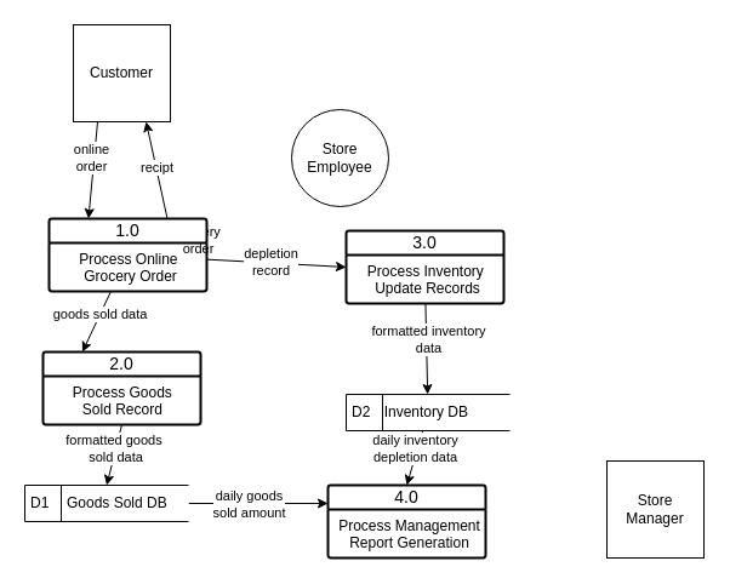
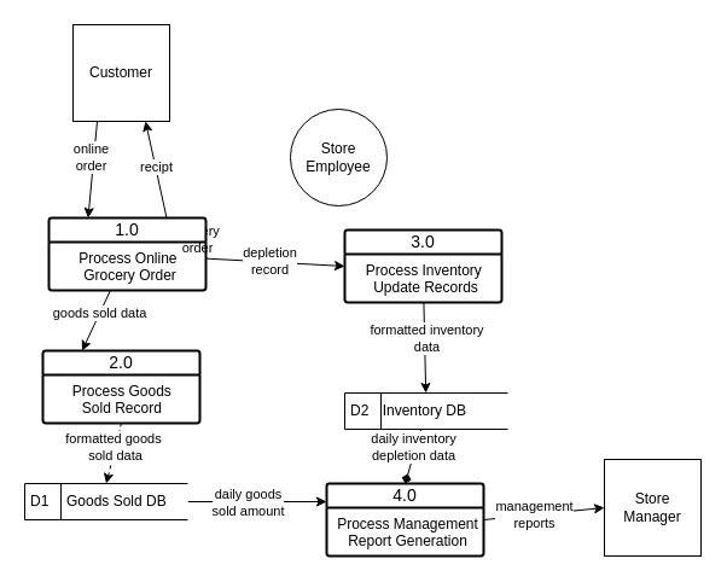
  <mxCell id="0" />
  <mxCell id="1" parent="0" />
  <mxCell id="2" style="rounded=0;orthogonalLoop=1;jettySize=auto;html=1;entryX=0.75;entryY=1;entryDx=0;entryDy=0;exitX=0.75;exitY=0;exitDx=0;exitDy=0;" edge="1" parent="1" source="16" target="6"><mxGeometry relative="1" as="geometry"><mxPoint x="132.5" y="170" as="sourcePoint" /></mxGeometry></mxCell>
  <mxCell id="3" value="recipt" style="edgeLabel;html=1;align=center;verticalAlign=middle;resizable=0;points=[];" vertex="1" connectable="0" parent="2"><mxGeometry x="0.061" relative="1" as="geometry"><mxPoint as="offset" /></mxGeometry></mxCell>
  <mxCell id="4" style="rounded=0;orthogonalLoop=1;jettySize=auto;html=1;exitX=0.25;exitY=1;exitDx=0;exitDy=0;entryX=0.25;entryY=0;entryDx=0;entryDy=0;" edge="1" parent="1" source="6" target="16"><mxGeometry relative="1" as="geometry"><mxPoint x="67.5" y="170" as="targetPoint" /></mxGeometry></mxCell>
  <mxCell id="5" value="online&lt;div&gt;order&lt;/div&gt;" style="edgeLabel;html=1;align=center;verticalAlign=middle;resizable=0;points=[];" vertex="1" connectable="0" parent="4"><mxGeometry x="-0.242" y="-3" relative="1" as="geometry"><mxPoint as="offset" /></mxGeometry></mxCell>
  <mxCell id="6" value="Customer" style="whiteSpace=wrap;html=1;aspect=fixed;" vertex="1" parent="1"><mxGeometry x="60" y="20" width="80" height="80" as="geometry" /></mxCell>
  <mxCell id="7" value="Store Employee" style="ellipse;whiteSpace=wrap;html=1;aspect=fixed;" vertex="1" parent="1"><mxGeometry x="240" y="90" width="80" height="80" as="geometry" /></mxCell>
  <mxCell id="8" value="Store Manager" style="whiteSpace=wrap;html=1;aspect=fixed;" vertex="1" parent="1"><mxGeometry x="500" y="380" width="80" height="80" as="geometry" /></mxCell>
  <mxCell id="9" value="grocery&lt;div&gt;order&lt;/div&gt;" style="rounded=0;orthogonalLoop=1;jettySize=auto;html=1;exitX=1;exitY=0.25;exitDx=0;exitDy=0;" edge="1" parent="1" source="16" target="17"><mxGeometry relative="1" as="geometry"><mxPoint x="260" y="130" as="sourcePoint" /></mxGeometry></mxCell>
+ <mxCell id="10" style="rounded=0;orthogonalLoop=1;jettySize=auto;html=1;entryX=0;entryY=0.5;entryDx=0;entryDy=0;exitX=1;exitY=0.5;exitDx=0;exitDy=0;" edge="1" parent="1" source="22" target="8"><mxGeometry relative="1" as="geometry"><mxPoint x="580" y="305.005" as="sourcePoint" /><mxPoint x="445" y="343.13" as="targetPoint" /></mxGeometry></mxCell>
+ <mxCell id="11" value="management&lt;div&gt;reports&lt;/div&gt;" style="edgeLabel;html=1;align=center;verticalAlign=middle;resizable=0;points=[];" vertex="1" connectable="0" parent="10"><mxGeometry x="-0.254" y="1" relative="1" as="geometry"><mxPoint x="5" as="offset" /></mxGeometry></mxCell>
  <mxCell id="12" style="rounded=0;orthogonalLoop=1;jettySize=auto;html=1;entryX=0.25;entryY=0;entryDx=0;entryDy=0;" edge="1" parent="1" source="16" target="18"><mxGeometry relative="1" as="geometry" /></mxCell>
  <mxCell id="13" value="goods sold data" style="edgeLabel;html=1;align=center;verticalAlign=middle;resizable=0;points=[];" vertex="1" connectable="0" parent="12"><mxGeometry x="-0.228" y="-1" relative="1" as="geometry"><mxPoint as="offset" /></mxGeometry></mxCell>
  <mxCell id="14" style="rounded=0;orthogonalLoop=1;jettySize=auto;html=1;entryX=0;entryY=0.25;entryDx=0;entryDy=0;" edge="1" parent="1" source="16" target="21"><mxGeometry relative="1" as="geometry" /></mxCell>
  <mxCell id="15" value="depletion&lt;div&gt;record&lt;/div&gt;" style="edgeLabel;html=1;align=center;verticalAlign=middle;resizable=0;points=[];" vertex="1" connectable="0" parent="14"><mxGeometry x="-0.088" y="1" relative="1" as="geometry"><mxPoint as="offset" /></mxGeometry></mxCell>
  <mxCell id="16" value="1.0" style="swimlane;childLayout=stackLayout;horizontal=1;startSize=20;horizontalStack=0;rounded=1;fontSize=14;fontStyle=0;strokeWidth=2;resizeParent=0;resizeLast=1;shadow=0;dashed=0;align=center;arcSize=4;whiteSpace=wrap;html=1;" vertex="1" parent="1"><mxGeometry x="40" y="180" width="130" height="60" as="geometry" /></mxCell>
  <mxCell id="17" value="Process Online&amp;nbsp;&lt;div&gt;Grocery Order&lt;/div&gt;" style="align=center;strokeColor=none;fillColor=none;spacingLeft=4;fontSize=12;verticalAlign=top;resizable=0;rotatable=0;part=1;html=1;" vertex="1" parent="16"><mxGeometry y="20" width="130" height="40" as="geometry" /></mxCell>
  <mxCell id="18" value="2.0" style="swimlane;childLayout=stackLayout;horizontal=1;startSize=20;horizontalStack=0;rounded=1;fontSize=14;fontStyle=0;strokeWidth=2;resizeParent=0;resizeLast=1;shadow=0;dashed=0;align=center;arcSize=4;whiteSpace=wrap;html=1;" vertex="1" parent="1"><mxGeometry x="35" y="290" width="130" height="60" as="geometry" /></mxCell>
  <mxCell id="19" value="Process&amp;nbsp;&lt;span style=&quot;background-color: initial;&quot;&gt;Goods&amp;nbsp;&lt;/span&gt;&lt;div&gt;&lt;span style=&quot;background-color: initial;&quot;&gt;Sold Record&amp;nbsp;&lt;/span&gt;&lt;/div&gt;" style="align=center;strokeColor=none;fillColor=none;spacingLeft=4;fontSize=12;verticalAlign=top;resizable=0;rotatable=0;part=1;html=1;" vertex="1" parent="18"><mxGeometry y="20" width="130" height="40" as="geometry" /></mxCell>
  <mxCell id="20" value="3.0" style="swimlane;childLayout=stackLayout;horizontal=1;startSize=20;horizontalStack=0;rounded=1;fontSize=14;fontStyle=0;strokeWidth=2;resizeParent=0;resizeLast=1;shadow=0;dashed=0;align=center;arcSize=4;whiteSpace=wrap;html=1;" vertex="1" parent="1"><mxGeometry x="285" y="190" width="130" height="60" as="geometry" /></mxCell>
  <mxCell id="21" value="Process Inventory&amp;nbsp;&lt;div&gt;Update Records&lt;/div&gt;" style="align=center;strokeColor=none;fillColor=none;spacingLeft=4;fontSize=12;verticalAlign=top;resizable=0;rotatable=0;part=1;html=1;" vertex="1" parent="20"><mxGeometry y="20" width="130" height="40" as="geometry" /></mxCell>
  <mxCell id="22" value="4.0" style="swimlane;childLayout=stackLayout;horizontal=1;startSize=20;horizontalStack=0;rounded=1;fontSize=14;fontStyle=0;strokeWidth=2;resizeParent=0;resizeLast=1;shadow=0;dashed=0;align=center;arcSize=4;whiteSpace=wrap;html=1;" vertex="1" parent="1"><mxGeometry x="270" y="400" width="130" height="60" as="geometry" /></mxCell>
  <mxCell id="23" value="Process Management&lt;div&gt;Report Generation&lt;/div&gt;" style="align=center;strokeColor=none;fillColor=none;spacingLeft=4;fontSize=12;verticalAlign=top;resizable=0;rotatable=0;part=1;html=1;" vertex="1" parent="22"><mxGeometry y="20" width="130" height="40" as="geometry" /></mxCell>
  <mxCell id="24" style="rounded=0;orthogonalLoop=1;jettySize=auto;html=1;entryX=0;entryY=0.25;entryDx=0;entryDy=0;" edge="1" parent="1" source="26" target="22"><mxGeometry relative="1" as="geometry" /></mxCell>
  <mxCell id="25" value="daily goods&lt;div&gt;sold amount&lt;/div&gt;" style="edgeLabel;html=1;align=center;verticalAlign=middle;resizable=0;points=[];" vertex="1" connectable="0" parent="24"><mxGeometry x="-0.156" relative="1" as="geometry"><mxPoint as="offset" /></mxGeometry></mxCell>
  <mxCell id="26" value="D1&lt;span style=&quot;white-space: pre;&quot;&gt;&#09;&lt;/span&gt;&amp;nbsp;Goods Sold DB" style="html=1;dashed=0;whiteSpace=wrap;shape=mxgraph.dfd.dataStoreID;align=left;spacingLeft=3;points=[[0,0],[0.5,0],[1,0],[0,0.5],[1,0.5],[0,1],[0.5,1],[1,1]];" vertex="1" parent="1"><mxGeometry x="20" y="400" width="135" height="30" as="geometry" /></mxCell>
- <mxCell id="27" style="rounded=0;orthogonalLoop=1;jettySize=auto;html=1;entryX=0.5;entryY=0;entryDx=0;entryDy=0;exitX=0.5;exitY=1;exitDx=0;exitDy=0;" edge="1" parent="1" source="18" target="26"><mxGeometry relative="1" as="geometry"><mxPoint x="101" y="340" as="sourcePoint" /><mxPoint x="78" y="300" as="targetPoint" /></mxGeometry></mxCell>
+ <mxCell id="27" style="rounded=0;orthogonalLoop=1;jettySize=auto;html=1;entryX=0.5;entryY=0;entryDx=0;entryDy=0;exitX=0.5;exitY=1;exitDx=0;exitDy=0;dashed=1;" edge="1" parent="1" source="18" target="26"><mxGeometry relative="1" as="geometry"><mxPoint x="101" y="340" as="sourcePoint" /><mxPoint x="78" y="300" as="targetPoint" /></mxGeometry></mxCell>
  <mxCell id="28" value="formatted goods&amp;nbsp;&lt;div&gt;sold data&lt;/div&gt;" style="edgeLabel;html=1;align=center;verticalAlign=middle;resizable=0;points=[];" vertex="1" connectable="0" parent="27"><mxGeometry x="-0.228" y="-1" relative="1" as="geometry"><mxPoint as="offset" /></mxGeometry></mxCell>
- <mxCell id="29" style="rounded=0;orthogonalLoop=1;jettySize=auto;html=1;entryX=0.5;entryY=0;entryDx=0;entryDy=0;" edge="1" parent="1" source="31" target="22"><mxGeometry relative="1" as="geometry" /></mxCell>
+ <mxCell id="29" style="rounded=0;orthogonalLoop=1;jettySize=auto;html=1;entryX=0.5;entryY=0;entryDx=0;entryDy=0;endArrow=diamond;" edge="1" parent="1" source="31" target="22"><mxGeometry relative="1" as="geometry" /></mxCell>
  <mxCell id="30" value="daily inventory&lt;div&gt;depletion data&lt;/div&gt;" style="edgeLabel;html=1;align=center;verticalAlign=middle;resizable=0;points=[];" vertex="1" connectable="0" parent="29"><mxGeometry x="-0.3" y="-2" relative="1" as="geometry"><mxPoint as="offset" /></mxGeometry></mxCell>
  <mxCell id="31" value="D2&lt;span style=&quot;white-space: pre;&quot;&gt;&#09;&lt;/span&gt;Inventory DB" style="html=1;dashed=0;whiteSpace=wrap;shape=mxgraph.dfd.dataStoreID;align=left;spacingLeft=3;points=[[0,0],[0.5,0],[1,0],[0,0.5],[1,0.5],[0,1],[0.5,1],[1,1]];" vertex="1" parent="1"><mxGeometry x="285" y="325" width="135" height="30" as="geometry" /></mxCell>
  <mxCell id="32" style="rounded=0;orthogonalLoop=1;jettySize=auto;html=1;" edge="1" parent="1" source="21" target="31"><mxGeometry relative="1" as="geometry" /></mxCell>
  <mxCell id="33" value="formatted inventory&lt;div&gt;data&lt;/div&gt;" style="edgeLabel;html=1;align=center;verticalAlign=middle;resizable=0;points=[];" vertex="1" connectable="0" parent="32"><mxGeometry x="-0.331" y="1" relative="1" as="geometry"><mxPoint y="5" as="offset" /></mxGeometry></mxCell>
